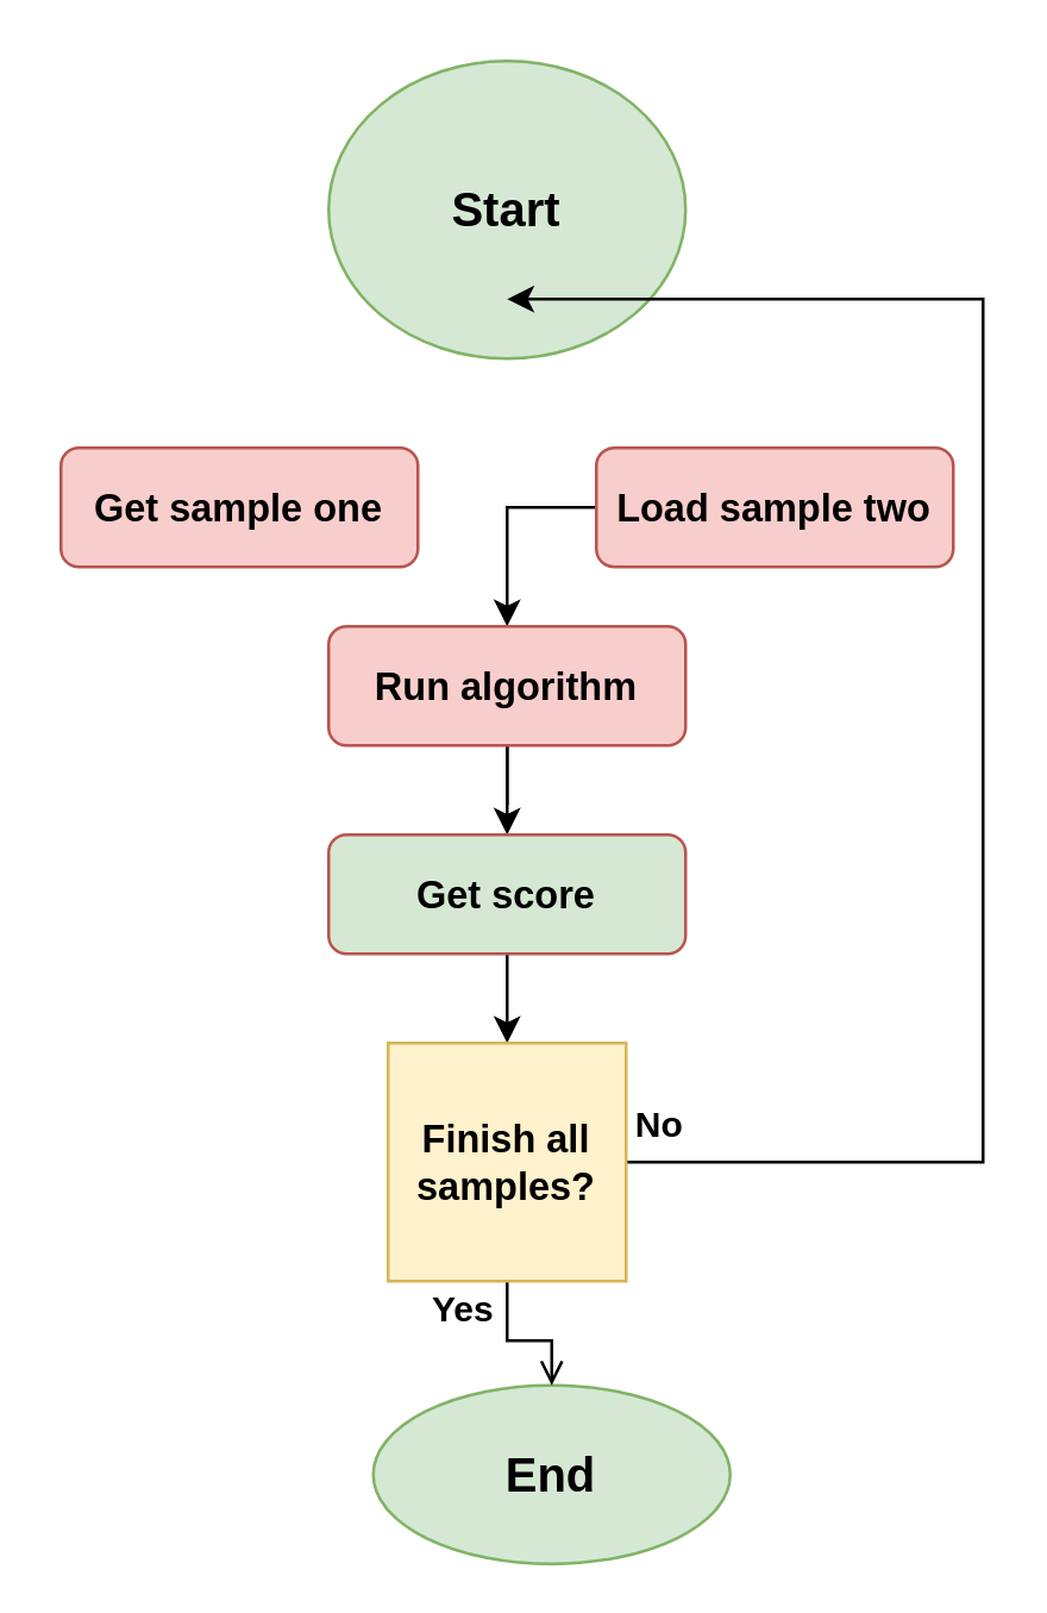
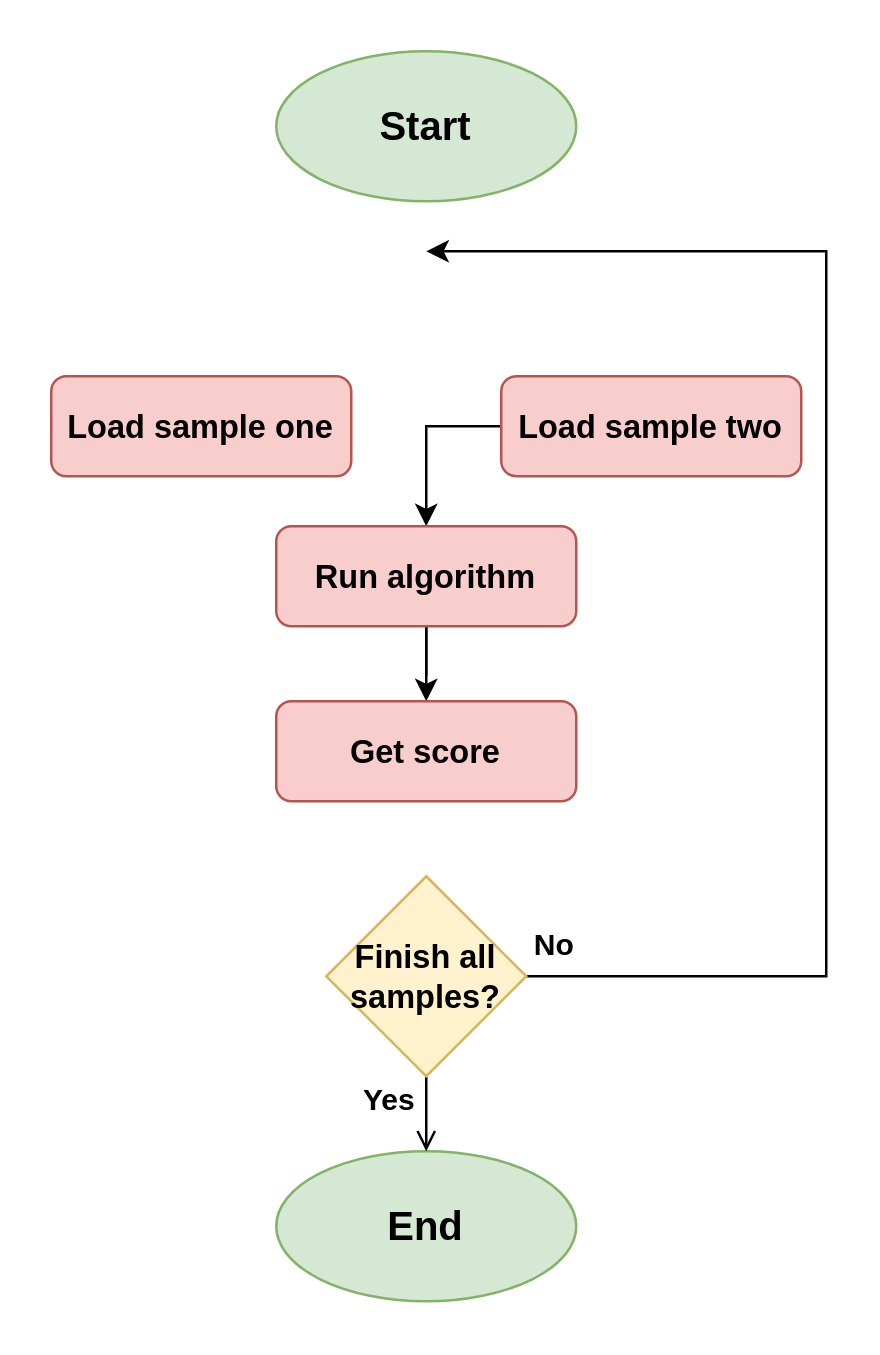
  <mxCell id="0" />
  <mxCell id="1" parent="0" />
  <mxCell id="2" style="edgeStyle=orthogonalEdgeStyle;rounded=0;orthogonalLoop=1;jettySize=auto;html=1;" edge="1" parent="1" source="7"><mxGeometry relative="1" as="geometry"><mxPoint x="170" y="240" as="targetPoint" /></mxGeometry></mxCell>
- <mxCell id="3" value="&lt;b&gt;&lt;font style=&quot;font-size: 13px&quot;&gt;Get sample one&lt;/font&gt;&lt;/b&gt;" style="rounded=1;whiteSpace=wrap;html=1;fontSize=12;glass=0;strokeWidth=1;shadow=0;fillColor=#f8cecc;strokeColor=#b85450;" parent="1" vertex="1"><mxGeometry x="20" y="150" width="120" height="40" as="geometry" /></mxCell>
+ <mxCell id="3" value="&lt;b&gt;&lt;font style=&quot;font-size: 13px&quot;&gt;Load sample one&lt;/font&gt;&lt;/b&gt;" style="rounded=1;whiteSpace=wrap;html=1;fontSize=12;glass=0;strokeWidth=1;shadow=0;fillColor=#f8cecc;strokeColor=#b85450;" parent="1" vertex="1"><mxGeometry x="20" y="150" width="120" height="40" as="geometry" /></mxCell>
  <mxCell id="4" style="edgeStyle=orthogonalEdgeStyle;rounded=0;orthogonalLoop=1;jettySize=auto;html=1;entryX=0.5;entryY=0;entryDx=0;entryDy=0;" edge="1" parent="1" source="7" target="9"><mxGeometry relative="1" as="geometry"><mxPoint x="170" y="270" as="targetPoint" /></mxGeometry></mxCell>
  <mxCell id="5" style="edgeStyle=orthogonalEdgeStyle;rounded=0;orthogonalLoop=1;jettySize=auto;html=1;entryX=0.5;entryY=0;entryDx=0;entryDy=0;exitX=0;exitY=0.5;exitDx=0;exitDy=0;" edge="1" parent="1" source="6" target="7"><mxGeometry relative="1" as="geometry" /></mxCell>
  <mxCell id="6" value="&lt;b&gt;&lt;font style=&quot;font-size: 13px&quot;&gt;Load sample two&lt;/font&gt;&lt;/b&gt;" style="rounded=1;whiteSpace=wrap;html=1;fontSize=12;glass=0;strokeWidth=1;shadow=0;fillColor=#f8cecc;strokeColor=#b85450;" vertex="1" parent="1"><mxGeometry x="200" y="150" width="120" height="40" as="geometry" /></mxCell>
  <mxCell id="7" value="&lt;b&gt;&lt;font style=&quot;font-size: 13px&quot;&gt;Run algorithm&lt;/font&gt;&lt;/b&gt;" style="rounded=1;whiteSpace=wrap;html=1;fontSize=12;glass=0;strokeWidth=1;shadow=0;fillColor=#f8cecc;strokeColor=#b85450;" parent="1" vertex="1"><mxGeometry x="110" y="210" width="120" height="40" as="geometry" /></mxCell>
- <mxCell id="8" style="edgeStyle=orthogonalEdgeStyle;rounded=0;orthogonalLoop=1;jettySize=auto;html=1;" edge="1" parent="1" source="9" target="15"><mxGeometry relative="1" as="geometry" /></mxCell>
- <mxCell id="9" value="&lt;b&gt;&lt;font style=&quot;font-size: 13px&quot;&gt;Get score&lt;/font&gt;&lt;/b&gt;" style="rounded=1;whiteSpace=wrap;html=1;fontSize=12;glass=0;strokeWidth=1;shadow=0;fillColor=#d5e8d4;strokeColor=#b85450;" vertex="1" parent="1"><mxGeometry x="110" y="280" width="120" height="40" as="geometry" /></mxCell>
- <mxCell id="10" value="&lt;b&gt;&lt;font style=&quot;font-size: 16px&quot;&gt;Start&lt;/font&gt;&lt;/b&gt;" style="ellipse;whiteSpace=wrap;html=1;fillColor=#d5e8d4;strokeColor=#82b366;" vertex="1" parent="1"><mxGeometry x="110" y="20" width="120" height="100" as="geometry" /></mxCell>
- <mxCell id="11" value="&lt;font style=&quot;font-size: 16px&quot;&gt;&lt;b&gt;End&lt;/b&gt;&lt;/font&gt;" style="ellipse;whiteSpace=wrap;html=1;fillColor=#d5e8d4;strokeColor=#82b366;" vertex="1" parent="1"><mxGeometry x="125" y="465" width="120" height="60" as="geometry" /></mxCell>
+ <mxCell id="9" value="&lt;b&gt;&lt;font style=&quot;font-size: 13px&quot;&gt;Get score&lt;/font&gt;&lt;/b&gt;" style="rounded=1;whiteSpace=wrap;html=1;fontSize=12;glass=0;strokeWidth=1;shadow=0;fillColor=#f8cecc;strokeColor=#b85450;" vertex="1" parent="1"><mxGeometry x="110" y="280" width="120" height="40" as="geometry" /></mxCell>
+ <mxCell id="10" value="&lt;b&gt;&lt;font style=&quot;font-size: 16px&quot;&gt;Start&lt;/font&gt;&lt;/b&gt;" style="ellipse;whiteSpace=wrap;html=1;fillColor=#d5e8d4;strokeColor=#82b366;" vertex="1" parent="1"><mxGeometry x="110" y="20" width="120" height="60" as="geometry" /></mxCell>
+ <mxCell id="11" value="&lt;font style=&quot;font-size: 16px&quot;&gt;&lt;b&gt;End&lt;/b&gt;&lt;/font&gt;" style="ellipse;whiteSpace=wrap;html=1;fillColor=#d5e8d4;strokeColor=#82b366;" vertex="1" parent="1"><mxGeometry x="110" y="460" width="120" height="60" as="geometry" /></mxCell>
  <mxCell id="12" style="edgeStyle=orthogonalEdgeStyle;rounded=0;orthogonalLoop=1;jettySize=auto;html=1;entryX=0.5;entryY=0;entryDx=0;entryDy=0;endArrow=open;" edge="1" parent="1" source="15" target="11"><mxGeometry relative="1" as="geometry" /></mxCell>
  <mxCell id="13" style="edgeStyle=orthogonalEdgeStyle;rounded=0;orthogonalLoop=1;jettySize=auto;html=1;" edge="1" parent="1" source="15"><mxGeometry relative="1" as="geometry"><mxPoint x="170" y="100" as="targetPoint" /><Array as="points"><mxPoint x="330" y="390" /><mxPoint x="330" y="100" /></Array></mxGeometry></mxCell>
  <mxCell id="14" value="&lt;b&gt;No&lt;/b&gt;" style="text;html=1;align=center;verticalAlign=middle;resizable=0;points=[];labelBackgroundColor=#ffffff;" vertex="1" connectable="0" parent="13"><mxGeometry x="-0.888" y="8" relative="1" as="geometry"><mxPoint x="-22" y="-5" as="offset" /></mxGeometry></mxCell>
- <mxCell id="15" value="&lt;b&gt;&lt;font style=&quot;font-size: 13px&quot;&gt;Finish all samples?&lt;/font&gt;&lt;/b&gt;" style="whiteSpace=wrap;html=1;fillColor=#fff2cc;strokeColor=#d6b656;rounded=0;" vertex="1" parent="1"><mxGeometry x="130" y="350" width="80" height="80" as="geometry" /></mxCell>
+ <mxCell id="15" value="&lt;b&gt;&lt;font style=&quot;font-size: 13px&quot;&gt;Finish all samples?&lt;/font&gt;&lt;/b&gt;" style="rhombus;whiteSpace=wrap;html=1;fillColor=#fff2cc;strokeColor=#d6b656;" vertex="1" parent="1"><mxGeometry x="130" y="350" width="80" height="80" as="geometry" /></mxCell>
  <mxCell id="16" value="&lt;b&gt;Yes&lt;/b&gt;" style="text;html=1;align=center;verticalAlign=middle;resizable=0;points=[];autosize=1;" vertex="1" parent="1"><mxGeometry x="135" y="430" width="40" height="20" as="geometry" /></mxCell>
